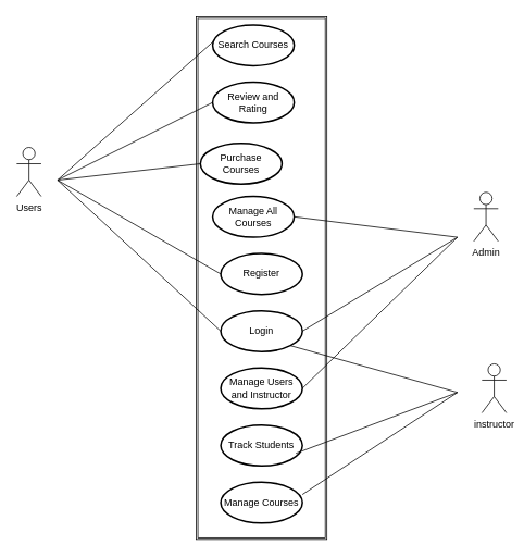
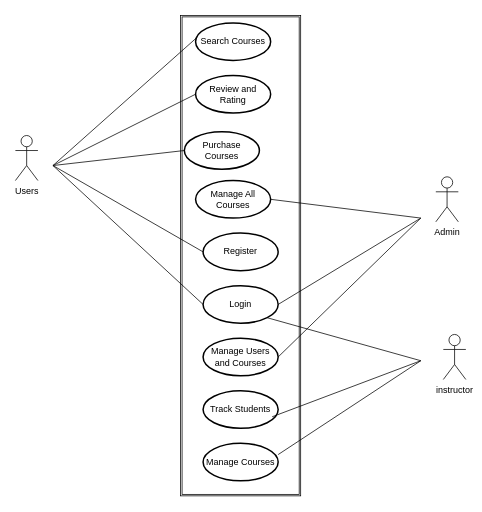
  <mxCell id="0" />
  <mxCell id="1" parent="0" />
  <mxCell id="2" value="" style="shape=ext;double=1;rounded=0;whiteSpace=wrap;html=1;" vertex="1" parent="1"><mxGeometry x="240" y="20" width="160" height="640" as="geometry" /></mxCell>
  <mxCell id="3" value="Search Courses" style="strokeWidth=2;html=1;shape=mxgraph.flowchart.start_1;whiteSpace=wrap;" vertex="1" parent="1"><mxGeometry x="260" y="30" width="100" height="50" as="geometry" /></mxCell>
  <mxCell id="4" value="Purchase Courses" style="strokeWidth=2;html=1;shape=mxgraph.flowchart.start_1;whiteSpace=wrap;" vertex="1" parent="1"><mxGeometry x="245" y="175" width="100" height="50" as="geometry" /></mxCell>
  <mxCell id="5" value="Manage All Courses" style="strokeWidth=2;html=1;shape=mxgraph.flowchart.start_1;whiteSpace=wrap;" vertex="1" parent="1"><mxGeometry x="260" y="240" width="100" height="50" as="geometry" /></mxCell>
  <mxCell id="6" value="Register" style="strokeWidth=2;html=1;shape=mxgraph.flowchart.start_1;whiteSpace=wrap;" vertex="1" parent="1"><mxGeometry x="270" y="310" width="100" height="50" as="geometry" /></mxCell>
  <mxCell id="7" value="Login" style="strokeWidth=2;html=1;shape=mxgraph.flowchart.start_1;whiteSpace=wrap;" vertex="1" parent="1"><mxGeometry x="270" y="380" width="100" height="50" as="geometry" /></mxCell>
- <mxCell id="8" value="Manage Users and Instructor" style="strokeWidth=2;html=1;shape=mxgraph.flowchart.start_1;whiteSpace=wrap;" vertex="1" parent="1"><mxGeometry x="270" y="450" width="100" height="50" as="geometry" /></mxCell>
+ <mxCell id="8" value="Manage Users and Courses" style="strokeWidth=2;html=1;shape=mxgraph.flowchart.start_1;whiteSpace=wrap;" vertex="1" parent="1"><mxGeometry x="270" y="450" width="100" height="50" as="geometry" /></mxCell>
  <mxCell id="9" value="Track Students" style="strokeWidth=2;html=1;shape=mxgraph.flowchart.start_1;whiteSpace=wrap;" vertex="1" parent="1"><mxGeometry x="270" y="520" width="100" height="50" as="geometry" /></mxCell>
  <mxCell id="10" value="Users" style="shape=umlActor;verticalLabelPosition=bottom;verticalAlign=top;html=1;outlineConnect=0;" vertex="1" parent="1"><mxGeometry x="20" y="180" width="30" height="60" as="geometry" /></mxCell>
  <mxCell id="11" value="" style="endArrow=none;html=1;rounded=0;entryX=0.027;entryY=0.373;entryDx=0;entryDy=0;entryPerimeter=0;" edge="1" parent="1" target="3"><mxGeometry width="50" height="50" relative="1" as="geometry"><mxPoint x="70" y="220" as="sourcePoint" /><mxPoint x="120" y="170" as="targetPoint" /></mxGeometry></mxCell>
  <mxCell id="12" value="" style="endArrow=none;html=1;rounded=0;entryX=0;entryY=0.5;entryDx=0;entryDy=0;entryPerimeter=0;" edge="1" parent="1" target="4"><mxGeometry width="50" height="50" relative="1" as="geometry"><mxPoint x="70" y="220" as="sourcePoint" /><mxPoint x="270" y="129" as="targetPoint" /></mxGeometry></mxCell>
  <mxCell id="13" value="" style="endArrow=none;html=1;rounded=0;entryX=0;entryY=0.5;entryDx=0;entryDy=0;entryPerimeter=0;" edge="1" parent="1" target="6"><mxGeometry width="50" height="50" relative="1" as="geometry"><mxPoint x="70" y="220" as="sourcePoint" /><mxPoint x="250" y="275" as="targetPoint" /></mxGeometry></mxCell>
  <mxCell id="14" value="" style="endArrow=none;html=1;rounded=0;entryX=0;entryY=0.5;entryDx=0;entryDy=0;entryPerimeter=0;" edge="1" parent="1" target="7"><mxGeometry width="50" height="50" relative="1" as="geometry"><mxPoint x="70" y="220" as="sourcePoint" /><mxPoint x="250" y="355" as="targetPoint" /></mxGeometry></mxCell>
  <mxCell id="15" value="Admin" style="shape=umlActor;verticalLabelPosition=bottom;verticalAlign=top;html=1;outlineConnect=0;" vertex="1" parent="1"><mxGeometry x="580" y="235" width="30" height="60" as="geometry" /></mxCell>
  <mxCell id="16" value="" style="endArrow=none;html=1;rounded=0;exitX=1;exitY=0.5;exitDx=0;exitDy=0;exitPerimeter=0;" edge="1" parent="1" source="5"><mxGeometry width="50" height="50" relative="1" as="geometry"><mxPoint x="500" y="270" as="sourcePoint" /><mxPoint x="560" y="290" as="targetPoint" /></mxGeometry></mxCell>
  <mxCell id="17" value="" style="endArrow=none;html=1;rounded=0;exitX=1;exitY=0.5;exitDx=0;exitDy=0;exitPerimeter=0;" edge="1" parent="1" source="8"><mxGeometry width="50" height="50" relative="1" as="geometry"><mxPoint x="360" y="275" as="sourcePoint" /><mxPoint x="560" y="290" as="targetPoint" /></mxGeometry></mxCell>
  <mxCell id="18" value="instructor" style="shape=umlActor;verticalLabelPosition=bottom;verticalAlign=top;html=1;outlineConnect=0;" vertex="1" parent="1"><mxGeometry x="590" y="445" width="30" height="60" as="geometry" /></mxCell>
  <mxCell id="19" value="" style="endArrow=none;html=1;rounded=0;exitX=1;exitY=0.5;exitDx=0;exitDy=0;exitPerimeter=0;" edge="1" parent="1" source="7"><mxGeometry width="50" height="50" relative="1" as="geometry"><mxPoint x="380" y="425" as="sourcePoint" /><mxPoint x="560" y="290" as="targetPoint" /></mxGeometry></mxCell>
  <mxCell id="20" value="" style="endArrow=none;html=1;rounded=0;exitX=0.855;exitY=0.855;exitDx=0;exitDy=0;exitPerimeter=0;" edge="1" parent="1" source="7"><mxGeometry width="50" height="50" relative="1" as="geometry"><mxPoint x="410" y="520" as="sourcePoint" /><mxPoint x="560" y="480" as="targetPoint" /></mxGeometry></mxCell>
  <mxCell id="21" value="" style="endArrow=none;html=1;rounded=0;exitX=0.92;exitY=0.693;exitDx=0;exitDy=0;exitPerimeter=0;" edge="1" parent="1" source="9"><mxGeometry width="50" height="50" relative="1" as="geometry"><mxPoint x="376" y="463" as="sourcePoint" /><mxPoint x="560" y="480" as="targetPoint" /></mxGeometry></mxCell>
  <mxCell id="22" value="Manage Courses" style="strokeWidth=2;html=1;shape=mxgraph.flowchart.start_1;whiteSpace=wrap;" vertex="1" parent="1"><mxGeometry x="270" y="590" width="100" height="50" as="geometry" /></mxCell>
  <mxCell id="23" value="" style="endArrow=none;html=1;rounded=0;exitX=0.92;exitY=0.693;exitDx=0;exitDy=0;exitPerimeter=0;" edge="1" parent="1"><mxGeometry width="50" height="50" relative="1" as="geometry"><mxPoint x="370" y="605" as="sourcePoint" /><mxPoint x="560" y="480" as="targetPoint" /></mxGeometry></mxCell>
  <mxCell id="24" value="Review and Rating" style="strokeWidth=2;html=1;shape=mxgraph.flowchart.start_1;whiteSpace=wrap;" vertex="1" parent="1"><mxGeometry x="260" y="100" width="100" height="50" as="geometry" /></mxCell>
  <mxCell id="25" value="" style="endArrow=none;html=1;rounded=0;entryX=0;entryY=0.5;entryDx=0;entryDy=0;entryPerimeter=0;" edge="1" parent="1" target="24"><mxGeometry width="50" height="50" relative="1" as="geometry"><mxPoint x="70" y="220" as="sourcePoint" /><mxPoint x="280" y="170" as="targetPoint" /></mxGeometry></mxCell>
